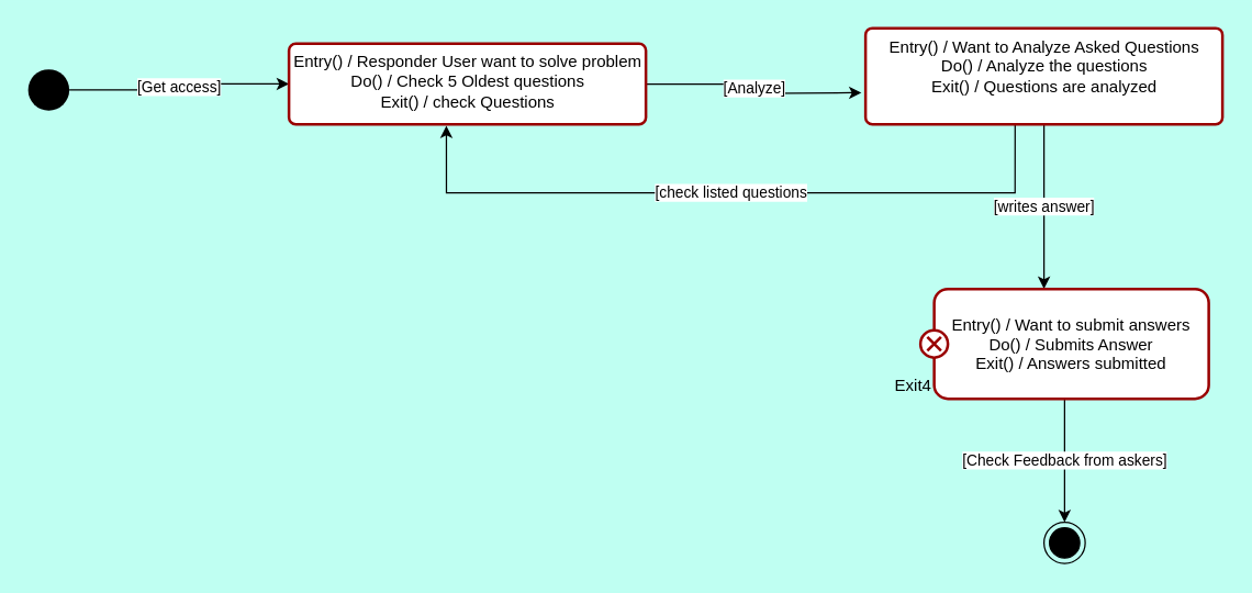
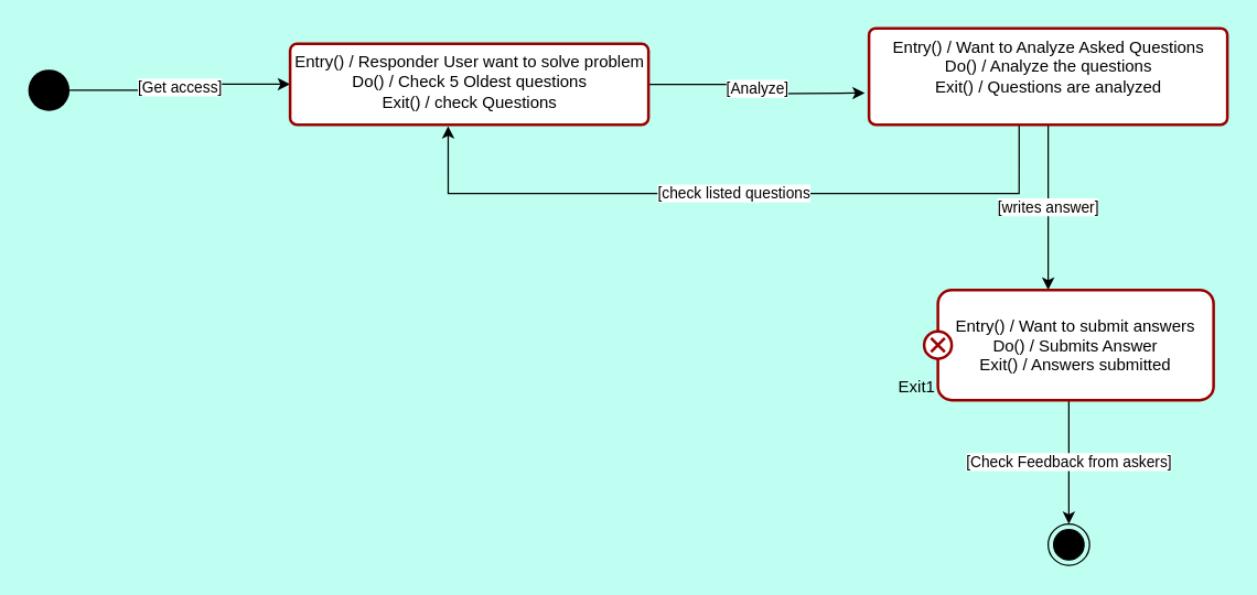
  <mxCell id="0" />
  <mxCell id="1" parent="0" />
  <mxCell id="2" value="[Get access]" style="edgeStyle=orthogonalEdgeStyle;rounded=0;orthogonalLoop=1;jettySize=auto;html=1;entryX=0;entryY=0.5;entryDx=0;entryDy=0;" edge="1" parent="1" source="3" target="5"><mxGeometry relative="1" as="geometry" /></mxCell>
  <mxCell id="3" value="" style="ellipse;fillColor=#000000;strokeColor=none;" vertex="1" parent="1"><mxGeometry x="20" y="50" width="30" height="30" as="geometry" /></mxCell>
  <mxCell id="4" value="[Analyze]" style="edgeStyle=orthogonalEdgeStyle;rounded=0;orthogonalLoop=1;jettySize=auto;html=1;" edge="1" parent="1" source="5"><mxGeometry relative="1" as="geometry"><mxPoint x="627" y="67" as="targetPoint" /></mxGeometry></mxCell>
  <mxCell id="5" value="Entry() / Responder User want to solve problem&lt;br&gt;Do() / Check 5 Oldest questions&lt;br&gt;Exit() / check Questions" style="html=1;align=center;verticalAlign=top;rounded=1;absoluteArcSize=1;arcSize=10;dashed=0;strokeColor=#990000;strokeWidth=2;" vertex="1" parent="1"><mxGeometry x="210" y="31.25" width="260" height="58.75" as="geometry" /></mxCell>
  <mxCell id="6" value="[check listed questions" style="edgeStyle=orthogonalEdgeStyle;rounded=0;orthogonalLoop=1;jettySize=auto;html=1;entryX=0.441;entryY=1.019;entryDx=0;entryDy=0;entryPerimeter=0;exitX=0.419;exitY=1;exitDx=0;exitDy=0;exitPerimeter=0;" edge="1" parent="1" source="8" target="5"><mxGeometry relative="1" as="geometry"><Array as="points"><mxPoint x="739" y="140" /><mxPoint x="325" y="140" /></Array></mxGeometry></mxCell>
  <mxCell id="7" value="[writes answer]" style="edgeStyle=orthogonalEdgeStyle;rounded=0;orthogonalLoop=1;jettySize=auto;html=1;" edge="1" parent="1" source="8"><mxGeometry relative="1" as="geometry"><mxPoint x="760" y="210" as="targetPoint" /></mxGeometry></mxCell>
  <mxCell id="8" value="Entry() / Want to Analyze Asked Questions&lt;br&gt;Do() / Analyze the questions&lt;br&gt;Exit() / Questions are analyzed" style="html=1;align=center;verticalAlign=top;rounded=1;absoluteArcSize=1;arcSize=10;dashed=0;strokeColor=#990000;strokeWidth=2;" vertex="1" parent="1"><mxGeometry x="630" y="20" width="260" height="70" as="geometry" /></mxCell>
  <mxCell id="9" value="[Check Feedback from askers]" style="edgeStyle=orthogonalEdgeStyle;rounded=0;orthogonalLoop=1;jettySize=auto;html=1;entryX=0.5;entryY=0;entryDx=0;entryDy=0;" edge="1" parent="1" source="10" target="12"><mxGeometry relative="1" as="geometry" /></mxCell>
  <mxCell id="10" value="Entry() / Want to submit answers&#10;Do() / Submits Answer&#10;Exit() / Answers submitted" style="shape=umlState;rounded=1;verticalAlign=middle;spacingTop=0;absoluteArcSize=1;arcSize=10;umlStateConnection=connPointRefExit;boundedLbl=1;strokeWidth=2;strokeColor=#990000;" vertex="1" parent="1"><mxGeometry x="670" y="210" width="210" height="80" as="geometry" /></mxCell>
- <mxCell id="11" value="Exit4" style="text;verticalAlign=middle;align=center;" vertex="1" parent="1"><mxGeometry x="640" y="270" width="50" height="20" as="geometry" /></mxCell>
+ <mxCell id="11" value="Exit1" style="text;verticalAlign=middle;align=center;" vertex="1" parent="1"><mxGeometry x="640" y="270" width="50" height="20" as="geometry" /></mxCell>
  <mxCell id="12" value="" style="ellipse;html=1;shape=endState;fillColor=#000000;strokeColor=#000000;" vertex="1" parent="1"><mxGeometry x="760" y="380" width="30" height="30" as="geometry" /></mxCell>
